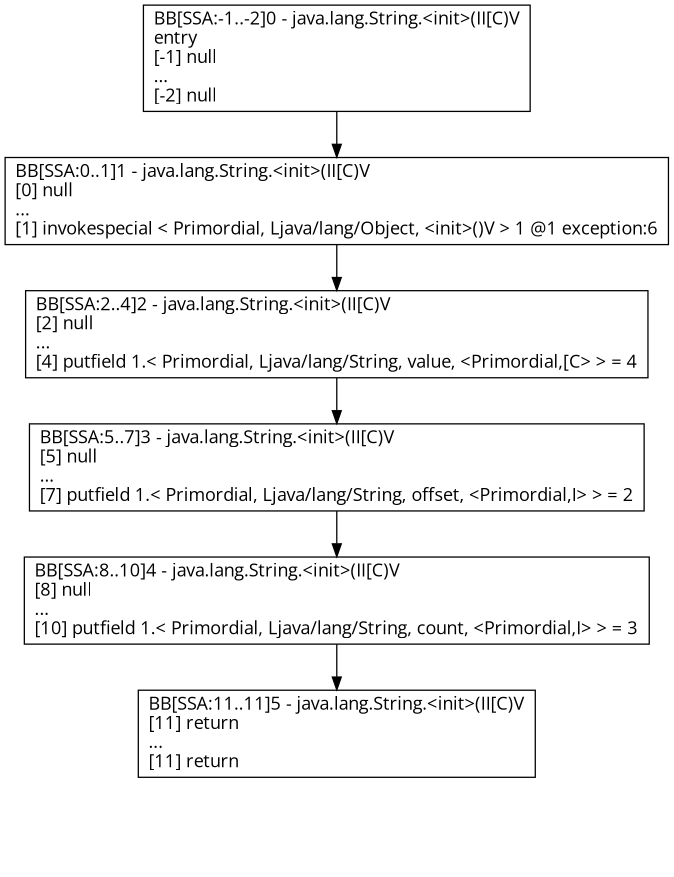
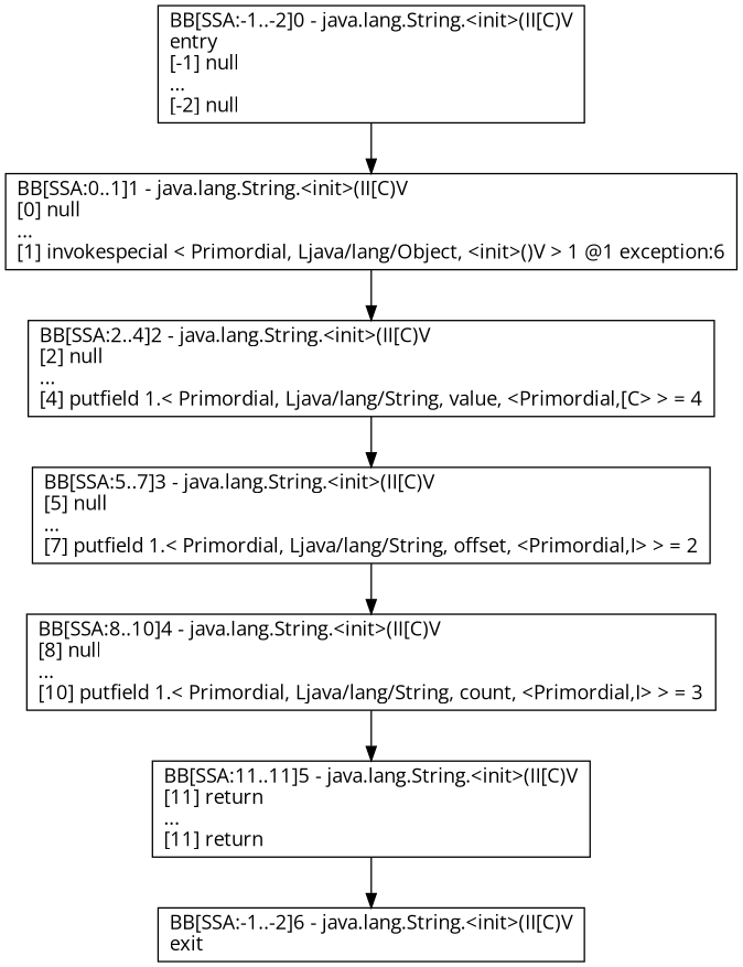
  digraph {
    fontname="Open Sans"
    node [color=black shape=box fontname="Open Sans"]
    edge [fontname="Open Sans"]
    n1 [label="BB[SSA:-1..-2]0 - java.lang.String.<init>(II[C)V\lentry\l[-1] null\l...\l[-2] null\l"]
    n2 [label="BB[SSA:0..1]1 - java.lang.String.<init>(II[C)V\l[0] null\l...\l[1] invokespecial < Primordial, Ljava/lang/Object, <init>()V > 1 @1 exception:6\l"]
    n3 [label="BB[SSA:2..4]2 - java.lang.String.<init>(II[C)V\l[2] null\l...\l[4] putfield 1.< Primordial, Ljava/lang/String, value, <Primordial,[C> > = 4\l"]
    n4 [label="BB[SSA:5..7]3 - java.lang.String.<init>(II[C)V\l[5] null\l...\l[7] putfield 1.< Primordial, Ljava/lang/String, offset, <Primordial,I> > = 2\l"]
    n5 [label="BB[SSA:8..10]4 - java.lang.String.<init>(II[C)V\l[8] null\l...\l[10] putfield 1.< Primordial, Ljava/lang/String, count, <Primordial,I> > = 3\l"]
    n6 [label="BB[SSA:11..11]5 - java.lang.String.<init>(II[C)V\l[11] return\l...\l[11] return\l"]
+   n7 [label="BB[SSA:-1..-2]6 - java.lang.String.<init>(II[C)V\lexit\l"]
    n1 -> n2
    n2 -> n3
    n3 -> n4
    n4 -> n5
    n5 -> n6
+   n6 -> n7
  }
